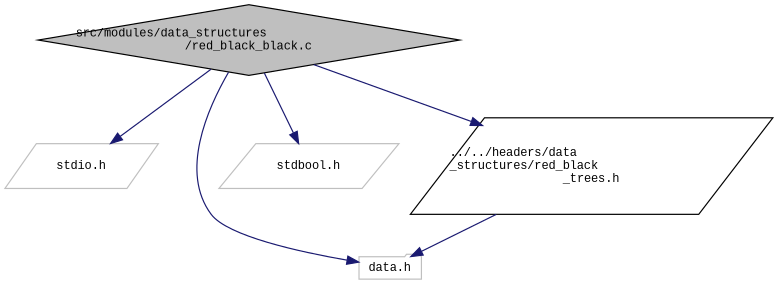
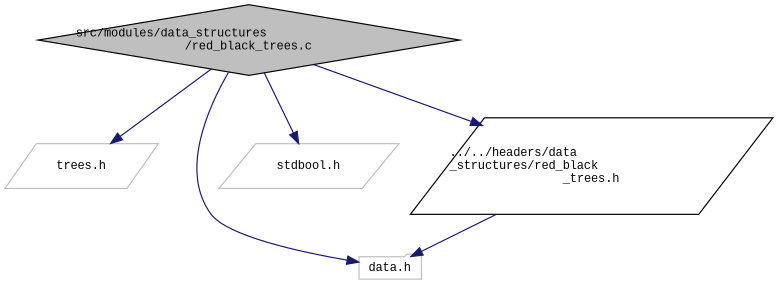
  digraph {
    fontname="Liberation Mono"
    node [color=grey75 fillcolor=white fontname="Liberation Mono" fontsize=10 shape=parallelogram style=filled]
    edge [color=midnightblue fontname="Liberation Mono" fontsize=10 labelfontname=Helvetica labelfontsize=10 style=solid]
-   n1 [color=black fillcolor=grey75 fontcolor=black height=0.2 label="src/modules/data_structures\l/red_black_black.c" shape=diamond width=0.4]
-   n2 [height=0.2 label="stdio.h" width=0.4]
+   n1 [color=black fillcolor=grey75 fontcolor=black height=0.2 label="src/modules/data_structures\l/red_black_trees.c" shape=diamond width=0.4]
+   n2 [height=0.2 label="trees.h" width=0.4]
    n3 [height=0.2 label="data.h" shape=folder width=0.4]
    n4 [height=0.2 label="stdbool.h" width=0.4]
    n5 [color=black height=0.2 label="../../headers/data\l_structures/red_black\l_trees.h" width=0.4]
    n1 -> n2
    n1 -> n3
    n1 -> n4
    n1 -> n5
    n5 -> n3
  }
